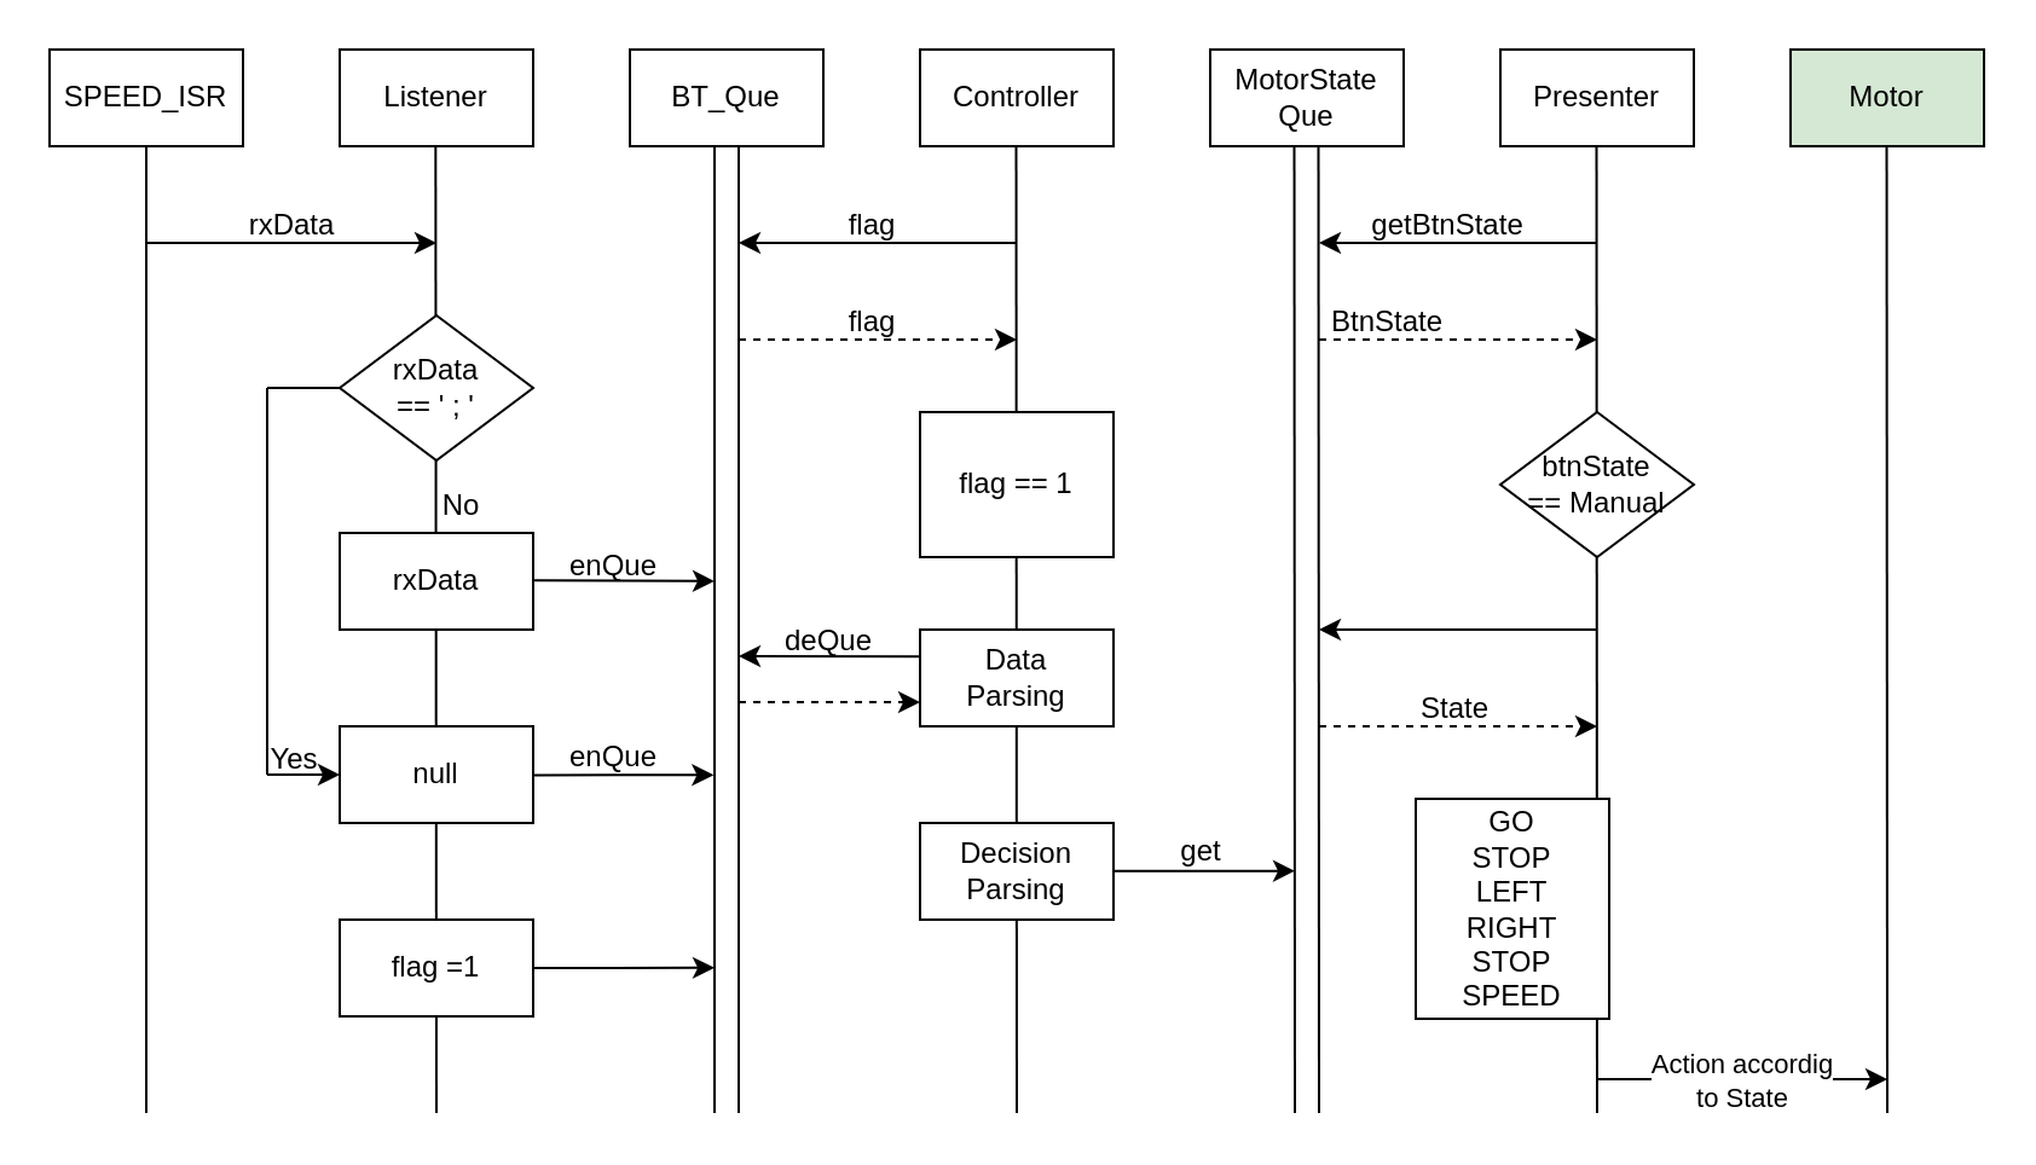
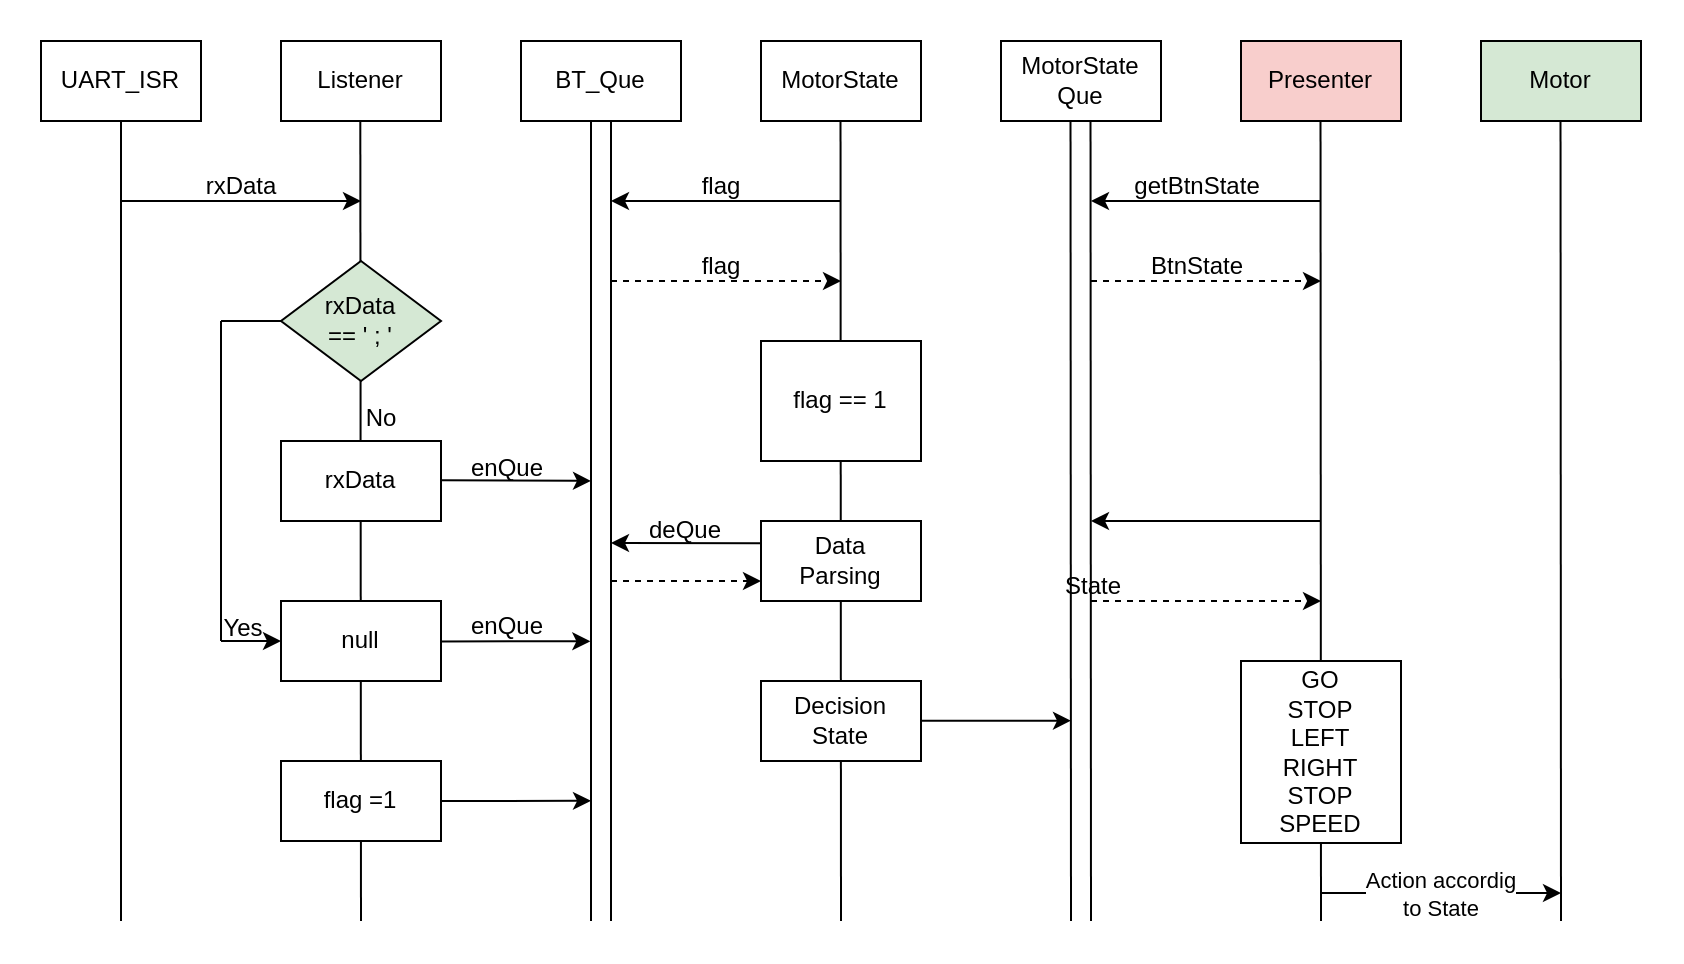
  <mxCell id="0" />
  <mxCell id="1" parent="0" />
- <mxCell id="2" value="SPEED_ISR" style="rounded=0;whiteSpace=wrap;html=1;" parent="1" vertex="1"><mxGeometry x="20" y="20" width="80" height="40" as="geometry" /></mxCell>
+ <mxCell id="2" value="UART_ISR" style="rounded=0;whiteSpace=wrap;html=1;" parent="1" vertex="1"><mxGeometry x="20" y="20" width="80" height="40" as="geometry" /></mxCell>
  <mxCell id="3" value="Listener" style="rounded=0;whiteSpace=wrap;html=1;" parent="1" vertex="1"><mxGeometry x="140" y="20" width="80" height="40" as="geometry" /></mxCell>
  <mxCell id="4" value="BT_Que" style="rounded=0;whiteSpace=wrap;html=1;" parent="1" vertex="1"><mxGeometry x="260" y="20" width="80" height="40" as="geometry" /></mxCell>
- <mxCell id="5" value="Controller" style="rounded=0;whiteSpace=wrap;html=1;" parent="1" vertex="1"><mxGeometry x="380" y="20" width="80" height="40" as="geometry" /></mxCell>
+ <mxCell id="5" value="MotorState" style="rounded=0;whiteSpace=wrap;html=1;" parent="1" vertex="1"><mxGeometry x="380" y="20" width="80" height="40" as="geometry" /></mxCell>
  <mxCell id="6" value="MotorState&lt;br&gt;Que" style="rounded=0;whiteSpace=wrap;html=1;" parent="1" vertex="1"><mxGeometry x="500" y="20" width="80" height="40" as="geometry" /></mxCell>
- <mxCell id="7" value="Presenter" style="rounded=0;whiteSpace=wrap;html=1;" parent="1" vertex="1"><mxGeometry x="620" y="20" width="80" height="40" as="geometry" /></mxCell>
+ <mxCell id="7" value="Presenter" style="rounded=0;whiteSpace=wrap;html=1;fillColor=#f8cecc;" parent="1" vertex="1"><mxGeometry x="620" y="20" width="80" height="40" as="geometry" /></mxCell>
  <mxCell id="8" value="Motor" style="rounded=0;whiteSpace=wrap;html=1;fillColor=#d5e8d4;" parent="1" vertex="1"><mxGeometry x="740" y="20" width="80" height="40" as="geometry" /></mxCell>
  <mxCell id="9" value="" style="endArrow=none;html=1;rounded=0;entryX=0.5;entryY=1;entryDx=0;entryDy=0;" parent="1" target="2" edge="1"><mxGeometry width="50" height="50" relative="1" as="geometry"><mxPoint x="60" y="460" as="sourcePoint" /><mxPoint x="80" y="80" as="targetPoint" /></mxGeometry></mxCell>
  <mxCell id="10" value="" style="endArrow=none;html=1;rounded=0;entryX=0.5;entryY=1;entryDx=0;entryDy=0;" parent="1" edge="1"><mxGeometry width="50" height="50" relative="1" as="geometry"><mxPoint x="295" y="460" as="sourcePoint" /><mxPoint x="295" y="60" as="targetPoint" /></mxGeometry></mxCell>
  <mxCell id="11" value="" style="endArrow=none;html=1;rounded=0;entryX=0.5;entryY=1;entryDx=0;entryDy=0;" parent="1" edge="1"><mxGeometry width="50" height="50" relative="1" as="geometry"><mxPoint x="180" y="460" as="sourcePoint" /><mxPoint x="179.66" y="60" as="targetPoint" /></mxGeometry></mxCell>
  <mxCell id="12" value="" style="endArrow=none;html=1;rounded=0;entryX=0.5;entryY=1;entryDx=0;entryDy=0;" parent="1" edge="1"><mxGeometry width="50" height="50" relative="1" as="geometry"><mxPoint x="305" y="460" as="sourcePoint" /><mxPoint x="305" y="60" as="targetPoint" /></mxGeometry></mxCell>
  <mxCell id="13" value="" style="endArrow=none;html=1;rounded=0;entryX=0.5;entryY=1;entryDx=0;entryDy=0;" parent="1" edge="1"><mxGeometry width="50" height="50" relative="1" as="geometry"><mxPoint x="420" y="460" as="sourcePoint" /><mxPoint x="419.76" y="60" as="targetPoint" /></mxGeometry></mxCell>
  <mxCell id="14" value="" style="endArrow=none;html=1;rounded=0;entryX=0.5;entryY=1;entryDx=0;entryDy=0;" parent="1" edge="1"><mxGeometry width="50" height="50" relative="1" as="geometry"><mxPoint x="545" y="460" as="sourcePoint" /><mxPoint x="544.76" y="60" as="targetPoint" /></mxGeometry></mxCell>
  <mxCell id="15" value="" style="endArrow=none;html=1;rounded=0;entryX=0.5;entryY=1;entryDx=0;entryDy=0;" parent="1" edge="1"><mxGeometry width="50" height="50" relative="1" as="geometry"><mxPoint x="535" y="460" as="sourcePoint" /><mxPoint x="534.76" y="60" as="targetPoint" /></mxGeometry></mxCell>
  <mxCell id="16" value="" style="endArrow=none;html=1;rounded=0;entryX=0.5;entryY=1;entryDx=0;entryDy=0;" parent="1" edge="1"><mxGeometry width="50" height="50" relative="1" as="geometry"><mxPoint x="660" y="460" as="sourcePoint" /><mxPoint x="659.76" y="60" as="targetPoint" /></mxGeometry></mxCell>
  <mxCell id="17" value="" style="endArrow=none;html=1;rounded=0;entryX=0.5;entryY=1;entryDx=0;entryDy=0;" parent="1" edge="1"><mxGeometry width="50" height="50" relative="1" as="geometry"><mxPoint x="780" y="460" as="sourcePoint" /><mxPoint x="779.76" y="60" as="targetPoint" /></mxGeometry></mxCell>
  <mxCell id="18" value="" style="endArrow=classic;html=1;rounded=0;" parent="1" edge="1"><mxGeometry width="50" height="50" relative="1" as="geometry"><mxPoint x="60" y="100" as="sourcePoint" /><mxPoint x="180" y="100" as="targetPoint" /></mxGeometry></mxCell>
- <mxCell id="19" value="rxData&lt;div&gt;== ' ; '&lt;/div&gt;" style="rhombus;whiteSpace=wrap;html=1;" parent="1" vertex="1"><mxGeometry x="140" y="130" width="80" height="60" as="geometry" /></mxCell>
+ <mxCell id="19" value="rxData&lt;div&gt;== ' ; '&lt;/div&gt;" style="rhombus;whiteSpace=wrap;html=1;fillColor=#d5e8d4;" parent="1" vertex="1"><mxGeometry x="140" y="130" width="80" height="60" as="geometry" /></mxCell>
  <mxCell id="20" value="rxData" style="rounded=0;whiteSpace=wrap;html=1;" parent="1" vertex="1"><mxGeometry x="140" y="220" width="80" height="40" as="geometry" /></mxCell>
  <mxCell id="21" value="null" style="rounded=0;whiteSpace=wrap;html=1;" parent="1" vertex="1"><mxGeometry x="140" y="300" width="80" height="40" as="geometry" /></mxCell>
  <mxCell id="22" value="flag =1" style="rounded=0;whiteSpace=wrap;html=1;" parent="1" vertex="1"><mxGeometry x="140" y="380" width="80" height="40" as="geometry" /></mxCell>
  <mxCell id="23" value="" style="endArrow=classic;html=1;rounded=0;" parent="1" edge="1"><mxGeometry width="50" height="50" relative="1" as="geometry"><mxPoint x="110" y="320" as="sourcePoint" /><mxPoint x="140" y="320" as="targetPoint" /></mxGeometry></mxCell>
  <mxCell id="24" value="" style="endArrow=none;html=1;rounded=0;" parent="1" edge="1"><mxGeometry width="50" height="50" relative="1" as="geometry"><mxPoint x="110" y="320" as="sourcePoint" /><mxPoint x="110" y="160" as="targetPoint" /></mxGeometry></mxCell>
  <mxCell id="25" value="" style="endArrow=none;html=1;rounded=0;entryX=0;entryY=0.5;entryDx=0;entryDy=0;" parent="1" target="19" edge="1"><mxGeometry width="50" height="50" relative="1" as="geometry"><mxPoint x="110" y="160" as="sourcePoint" /><mxPoint x="190" y="190" as="targetPoint" /></mxGeometry></mxCell>
  <mxCell id="26" value="" style="endArrow=classic;html=1;rounded=0;exitX=1.004;exitY=0.491;exitDx=0;exitDy=0;exitPerimeter=0;" parent="1" source="20" edge="1"><mxGeometry width="50" height="50" relative="1" as="geometry"><mxPoint x="225" y="239.94" as="sourcePoint" /><mxPoint x="295" y="239.94" as="targetPoint" /></mxGeometry></mxCell>
  <mxCell id="27" value="" style="endArrow=classic;html=1;rounded=0;exitX=1.004;exitY=0.491;exitDx=0;exitDy=0;exitPerimeter=0;" parent="1" edge="1"><mxGeometry width="50" height="50" relative="1" as="geometry"><mxPoint x="219.68" y="320.21" as="sourcePoint" /><mxPoint x="294.68" y="320.15" as="targetPoint" /></mxGeometry></mxCell>
  <mxCell id="28" value="" style="endArrow=classic;html=1;rounded=0;exitX=1.004;exitY=0.491;exitDx=0;exitDy=0;exitPerimeter=0;" parent="1" edge="1"><mxGeometry width="50" height="50" relative="1" as="geometry"><mxPoint x="220" y="399.98" as="sourcePoint" /><mxPoint x="295" y="399.92" as="targetPoint" /></mxGeometry></mxCell>
  <mxCell id="29" value="" style="endArrow=classic;html=1;rounded=0;" parent="1" edge="1"><mxGeometry width="50" height="50" relative="1" as="geometry"><mxPoint x="420" y="100" as="sourcePoint" /><mxPoint x="305" y="100" as="targetPoint" /></mxGeometry></mxCell>
  <mxCell id="30" value="" style="endArrow=classic;html=1;rounded=0;dashed=1;" parent="1" edge="1"><mxGeometry width="50" height="50" relative="1" as="geometry"><mxPoint x="305" y="140" as="sourcePoint" /><mxPoint x="420" y="140" as="targetPoint" /></mxGeometry></mxCell>
  <mxCell id="31" value="flag == 1" style="whiteSpace=wrap;html=1;rounded=0;" parent="1" vertex="1"><mxGeometry x="380" y="170" width="80" height="60" as="geometry" /></mxCell>
  <mxCell id="32" value="Data&lt;br&gt;Parsing" style="rounded=0;whiteSpace=wrap;html=1;" parent="1" vertex="1"><mxGeometry x="380" y="260" width="80" height="40" as="geometry" /></mxCell>
- <mxCell id="33" value="Decision&lt;br&gt;Parsing" style="rounded=0;whiteSpace=wrap;html=1;" parent="1" vertex="1"><mxGeometry x="380" y="340" width="80" height="40" as="geometry" /></mxCell>
+ <mxCell id="33" value="Decision&lt;br&gt;State" style="rounded=0;whiteSpace=wrap;html=1;" parent="1" vertex="1"><mxGeometry x="380" y="340" width="80" height="40" as="geometry" /></mxCell>
  <mxCell id="34" value="" style="endArrow=classic;html=1;rounded=0;exitX=0;exitY=0.277;exitDx=0;exitDy=0;exitPerimeter=0;" parent="1" source="32" edge="1"><mxGeometry width="50" height="50" relative="1" as="geometry"><mxPoint x="375" y="271" as="sourcePoint" /><mxPoint x="305" y="271" as="targetPoint" /><Array as="points"><mxPoint x="305" y="271" /></Array></mxGeometry></mxCell>
  <mxCell id="35" value="" style="endArrow=classic;html=1;rounded=0;entryX=0;entryY=0.75;entryDx=0;entryDy=0;dashed=1;" parent="1" target="32" edge="1"><mxGeometry width="50" height="50" relative="1" as="geometry"><mxPoint x="305" y="290" as="sourcePoint" /><mxPoint x="375" y="290" as="targetPoint" /></mxGeometry></mxCell>
  <mxCell id="36" value="" style="endArrow=classic;html=1;rounded=0;exitX=1.004;exitY=0.491;exitDx=0;exitDy=0;exitPerimeter=0;" parent="1" edge="1"><mxGeometry width="50" height="50" relative="1" as="geometry"><mxPoint x="460" y="359.92" as="sourcePoint" /><mxPoint x="535" y="359.86" as="targetPoint" /></mxGeometry></mxCell>
  <mxCell id="37" value="" style="endArrow=classic;html=1;rounded=0;" parent="1" edge="1"><mxGeometry width="50" height="50" relative="1" as="geometry"><mxPoint x="660" y="260" as="sourcePoint" /><mxPoint x="545" y="260" as="targetPoint" /><Array as="points"><mxPoint x="545" y="260" /></Array></mxGeometry></mxCell>
  <mxCell id="38" value="" style="endArrow=classic;html=1;rounded=0;dashed=1;" parent="1" edge="1"><mxGeometry width="50" height="50" relative="1" as="geometry"><mxPoint x="545" y="300" as="sourcePoint" /><mxPoint x="660" y="300" as="targetPoint" /></mxGeometry></mxCell>
- <mxCell id="39" value="GO&lt;div&gt;STOP&lt;/div&gt;&lt;div&gt;LEFT&lt;br&gt;RIGHT&lt;br&gt;STOP&lt;br&gt;SPEED&lt;br&gt;&lt;/div&gt;" style="rounded=0;whiteSpace=wrap;html=1;" parent="1" vertex="1"><mxGeometry x="585" y="330" width="80" height="91" as="geometry" /></mxCell>
+ <mxCell id="39" value="GO&lt;div&gt;STOP&lt;/div&gt;&lt;div&gt;LEFT&lt;br&gt;RIGHT&lt;br&gt;STOP&lt;br&gt;SPEED&lt;br&gt;&lt;/div&gt;" style="rounded=0;whiteSpace=wrap;html=1;" parent="1" vertex="1"><mxGeometry x="620" y="330" width="80" height="91" as="geometry" /></mxCell>
  <mxCell id="40" value="" style="endArrow=classic;html=1;rounded=0;" parent="1" edge="1"><mxGeometry width="50" height="50" relative="1" as="geometry"><mxPoint x="660" y="446" as="sourcePoint" /><mxPoint x="780" y="446" as="targetPoint" /></mxGeometry></mxCell>
  <mxCell id="41" value="Action accordig&lt;div&gt;to State&lt;/div&gt;" style="edgeLabel;html=1;align=center;verticalAlign=middle;resizable=0;points=[];" parent="40" vertex="1" connectable="0"><mxGeometry x="-0.19" y="1" relative="1" as="geometry"><mxPoint x="10" y="1" as="offset" /></mxGeometry></mxCell>
  <mxCell id="42" value="rxData" style="text;html=1;align=center;verticalAlign=middle;resizable=0;points=[];autosize=1;strokeColor=none;fillColor=none;" parent="1" vertex="1"><mxGeometry x="90" y="78" width="60" height="30" as="geometry" /></mxCell>
  <mxCell id="43" value="flag" style="text;html=1;align=center;verticalAlign=middle;resizable=0;points=[];autosize=1;strokeColor=none;fillColor=none;" parent="1" vertex="1"><mxGeometry x="340" y="78" width="40" height="30" as="geometry" /></mxCell>
  <mxCell id="44" value="flag" style="text;html=1;align=center;verticalAlign=middle;resizable=0;points=[];autosize=1;strokeColor=none;fillColor=none;" parent="1" vertex="1"><mxGeometry x="340" y="118" width="40" height="30" as="geometry" /></mxCell>
  <mxCell id="45" value="deQue" style="text;html=1;align=center;verticalAlign=middle;resizable=0;points=[];autosize=1;strokeColor=none;fillColor=none;" parent="1" vertex="1"><mxGeometry x="312" y="250" width="60" height="30" as="geometry" /></mxCell>
- <mxCell id="46" value="get" style="text;html=1;align=center;verticalAlign=middle;resizable=0;points=[];autosize=1;strokeColor=none;fillColor=none;" parent="1" vertex="1"><mxGeometry x="476" y="337" width="40" height="30" as="geometry" /></mxCell>
  <mxCell id="47" value="enQue" style="text;html=1;align=center;verticalAlign=middle;resizable=0;points=[];autosize=1;strokeColor=none;fillColor=none;" parent="1" vertex="1"><mxGeometry x="223" y="219" width="60" height="30" as="geometry" /></mxCell>
  <mxCell id="48" value="enQue" style="text;html=1;align=center;verticalAlign=middle;resizable=0;points=[];autosize=1;strokeColor=none;fillColor=none;" parent="1" vertex="1"><mxGeometry x="223" y="298" width="60" height="30" as="geometry" /></mxCell>
  <mxCell id="49" value="Yes" style="text;html=1;align=center;verticalAlign=middle;resizable=0;points=[];autosize=1;strokeColor=none;fillColor=none;" parent="1" vertex="1"><mxGeometry x="101" y="299" width="40" height="30" as="geometry" /></mxCell>
  <mxCell id="50" value="No" style="text;html=1;align=center;verticalAlign=middle;resizable=0;points=[];autosize=1;strokeColor=none;fillColor=none;" parent="1" vertex="1"><mxGeometry x="170" y="194" width="40" height="30" as="geometry" /></mxCell>
- <mxCell id="51" value="State" style="text;html=1;align=center;verticalAlign=middle;resizable=0;points=[];autosize=1;strokeColor=none;fillColor=none;" parent="1" vertex="1"><mxGeometry x="576" y="278" width="50" height="30" as="geometry" /></mxCell>
+ <mxCell id="51" value="State" style="text;html=1;align=center;verticalAlign=middle;resizable=0;points=[];autosize=1;strokeColor=none;fillColor=none;" parent="1" vertex="1"><mxGeometry x="521" y="278" width="50" height="30" as="geometry" /></mxCell>
  <mxCell id="52" value="" style="endArrow=classic;html=1;rounded=0;" edge="1" parent="1"><mxGeometry width="50" height="50" relative="1" as="geometry"><mxPoint x="660" y="100" as="sourcePoint" /><mxPoint x="545" y="100" as="targetPoint" /></mxGeometry></mxCell>
  <mxCell id="53" value="getBtn&lt;span style=&quot;color: rgba(0, 0, 0, 0); font-family: monospace; font-size: 0px; text-align: start;&quot;&gt;b3CmxGraphModel%3E%3Croot%3E%3CmxCell%20id%3D%220%22%2F%3E%3CmxCell%20id%3D%221%22%20parent%3D%220%22%2F%3E%3CmxCell%20id%3D%222%22%20value%3D%22%22%20style%3D%22endArrow%3Dclassic%3Bhtml%3D1%3Brounded%3D0%3Bdashed%3D1%3B%22%20edge%3D%221%22%20parent%3D%221%22%3E%3CmxGeometry%20width%3D%2250%22%20height%3D%2250%22%20relative%3D%221%22%20as%3D%22geometry%22%3E%3CmxPoint%20x%3D%22565%22%20y%3D%22160%22%20as%3D%22sourcePoint%22%2F%3E%3CmxPoint%20x%3D%22680%22%20y%3D%22160%22%20as%3D%22targetPoint%22%2F%3E%3C%2FmxGeometry%3E%3C%2FmxCell%3E%3C%2Froot%3E%3C%2FmxGraphModel%3Ef&lt;/span&gt;State" style="text;html=1;align=center;verticalAlign=middle;resizable=0;points=[];autosize=1;strokeColor=none;fillColor=none;" vertex="1" parent="1"><mxGeometry x="553" y="78" width="90" height="30" as="geometry" /></mxCell>
  <mxCell id="54" value="" style="endArrow=classic;html=1;rounded=0;dashed=1;" edge="1" parent="1"><mxGeometry width="50" height="50" relative="1" as="geometry"><mxPoint x="545" y="140" as="sourcePoint" /><mxPoint x="660" y="140" as="targetPoint" /></mxGeometry></mxCell>
- <mxCell id="55" value="&lt;div style=&quot;text-align: start;&quot;&gt;&lt;span style=&quot;background-color: initial;&quot;&gt;BtnState&lt;/span&gt;&lt;/div&gt;" style="text;html=1;align=center;verticalAlign=middle;resizable=0;points=[];autosize=1;strokeColor=none;fillColor=none;" vertex="1" parent="1"><mxGeometry x="538" y="118" width="70" height="30" as="geometry" /></mxCell>
- <mxCell id="56" value="btnState&lt;div&gt;== Manual&lt;/div&gt;" style="rhombus;whiteSpace=wrap;html=1;" vertex="1" parent="1"><mxGeometry x="620" y="170" width="80" height="60" as="geometry" /></mxCell>
+ <mxCell id="55" value="&lt;div style=&quot;text-align: start;&quot;&gt;&lt;span style=&quot;background-color: initial;&quot;&gt;BtnState&lt;/span&gt;&lt;/div&gt;" style="text;html=1;align=center;verticalAlign=middle;resizable=0;points=[];autosize=1;strokeColor=none;fillColor=none;" vertex="1" parent="1"><mxGeometry x="563" y="118" width="70" height="30" as="geometry" /></mxCell>
